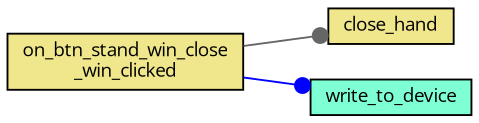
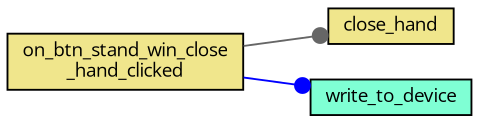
  digraph {
    fontname="Open Sans"
    rankdir=LR
    node [color=black fillcolor=khaki fontname="Open Sans" fontsize=10 shape=record style=filled]
    edge [arrowhead=dot fontname="Open Sans" fontsize=10 labelfontname=Helvetica labelfontsize=10 style=solid]
-   n1 [fontcolor=black height=0.2 label="on_btn_stand_win_close\l_win_clicked" width=0.4]
+   n1 [fontcolor=black height=0.2 label="on_btn_stand_win_close\l_hand_clicked" width=0.4]
    n2 [height=0.2 label=close_hand width=0.4]
    n3 [fillcolor=aquamarine height=0.2 label=write_to_device width=0.4]
    n1 -> n2 [color=gray40]
    n1 -> n3 [color=blue]
  }
